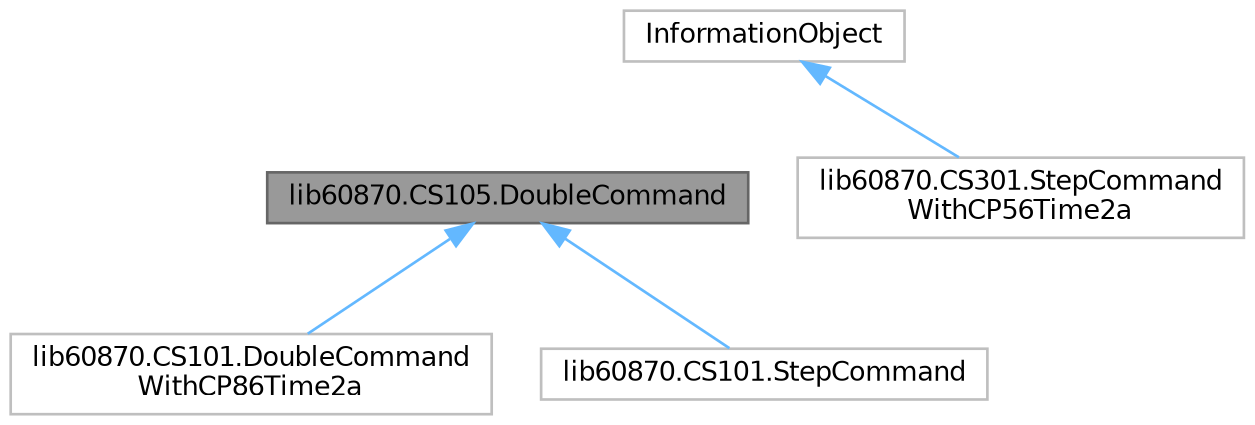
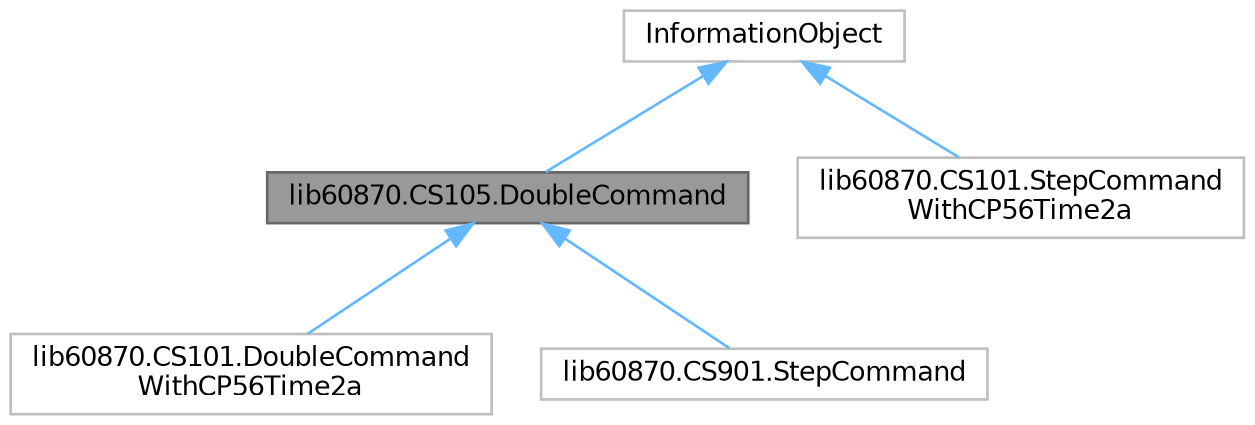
  digraph {
    node [color=grey75 fillcolor=white fontname=Helvetica fontsize=10 shape=box style=filled]
    edge [color=steelblue1 dir=back fontname=Helvetica fontsize=10 labelfontname=Helvetica labelfontsize=10 style=solid]
    n1 [color=gray40 fillcolor=grey60 fontcolor=black height=0.2 label="lib60870.CS105.DoubleCommand" width=0.4]
-   n2 [height=0.2 label="lib60870.CS101.DoubleCommand\lWithCP86Time2a" width=0.4]
-   n3 [height=0.2 label="lib60870.CS101.StepCommand" width=0.4]
+   n2 [height=0.2 label="lib60870.CS101.DoubleCommand\lWithCP56Time2a" width=0.4]
+   n3 [height=0.2 label="lib60870.CS901.StepCommand" width=0.4]
    n4 [height=0.2 label=InformationObject width=0.4]
-   n5 [height=0.2 label="lib60870.CS301.StepCommand\lWithCP56Time2a" width=0.4]
+   n5 [height=0.2 label="lib60870.CS101.StepCommand\lWithCP56Time2a" width=0.4]
    n1 -> n2
    n1 -> n3
+   n4 -> n1
    n4 -> n5
  }
